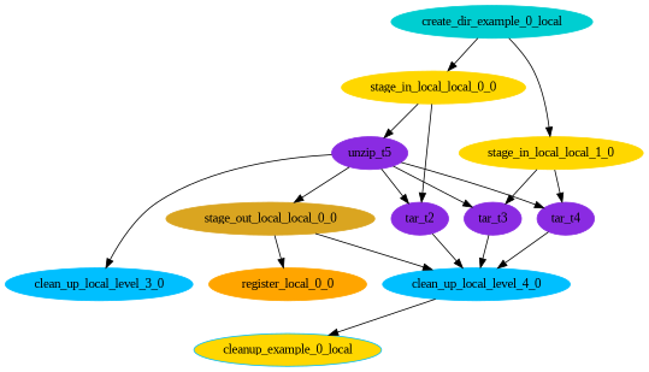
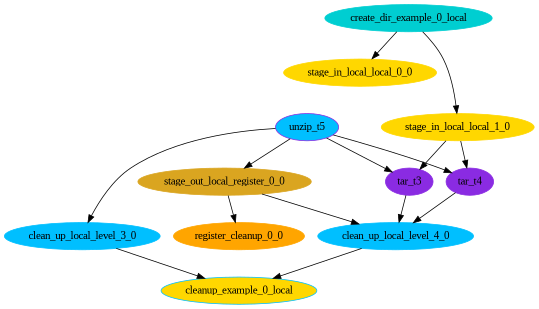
  digraph {
    fontname="Liberation Serif"
    node [color=blueviolet fontname="Liberation Serif" shape=ellipse style=filled]
    edge [arrowhead=normal arrowsize=1.0 fontname="Liberation Serif"]
    n1 [color=deepskyblue fillcolor=gold label=cleanup_example_0_local]
    n2 [label=tar_t4]
    n3 [color=deepskyblue label=clean_up_local_level_4_0]
    n4 [color=darkturquoise label=create_dir_example_0_local]
    n5 [color=gold label=stage_in_local_local_0_0]
    n6 [color=gold label=stage_in_local_local_1_0]
-   n7 [label=tar_t2]
-   n8 [label=unzip_t5]
+   n8 [label=unzip_t5 fillcolor=deepskyblue]
    n9 [label=tar_t3]
    n10 [color=deepskyblue label=clean_up_local_level_3_0]
-   n11 [color=goldenrod label=stage_out_local_local_0_0]
-   n12 [color=orange label=register_local_0_0]
+   n11 [color=goldenrod label=stage_out_local_register_0_0]
+   n12 [color=orange label=register_cleanup_0_0]
    n2 -> n3
    n3 -> n1
    n4 -> n5
    n4 -> n6
-   n5 -> n7
-   n5 -> n8
    n6 -> n2
    n6 -> n9
-   n7 -> n3
    n8 -> n2
-   n8 -> n7
    n8 -> n9
    n8 -> n10
    n8 -> n11
    n9 -> n3
+   n10 -> n1
    n11 -> n3
    n11 -> n12
  }
